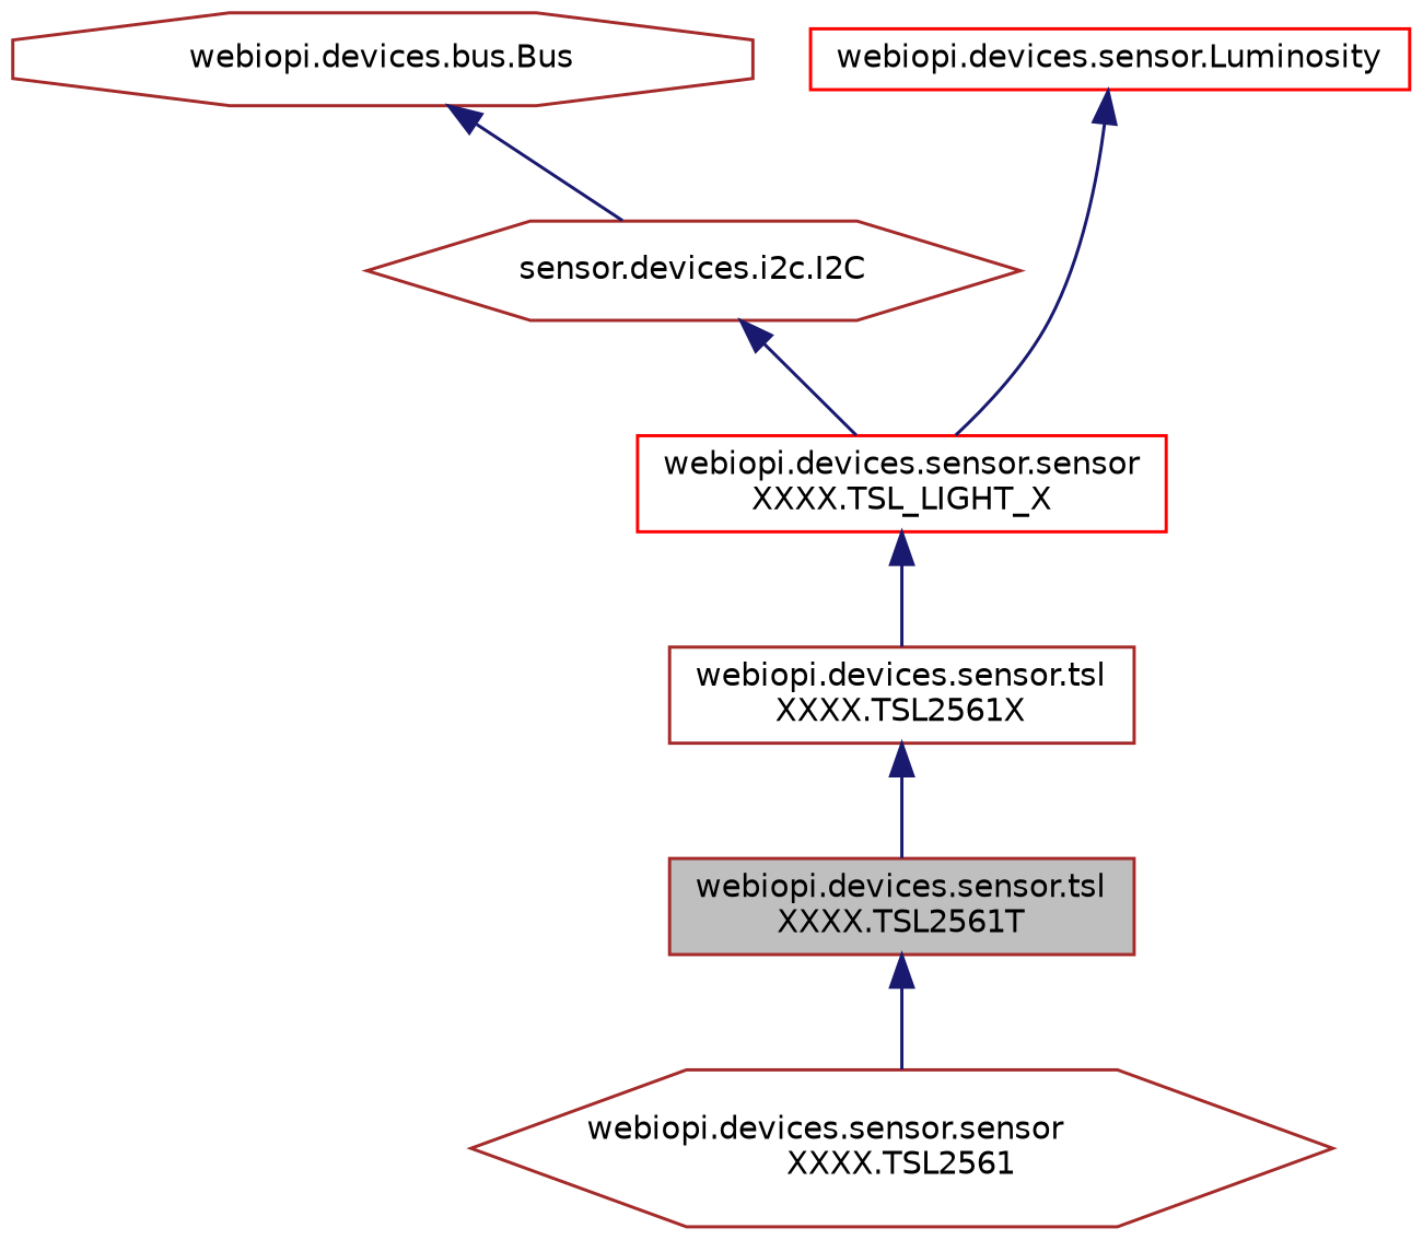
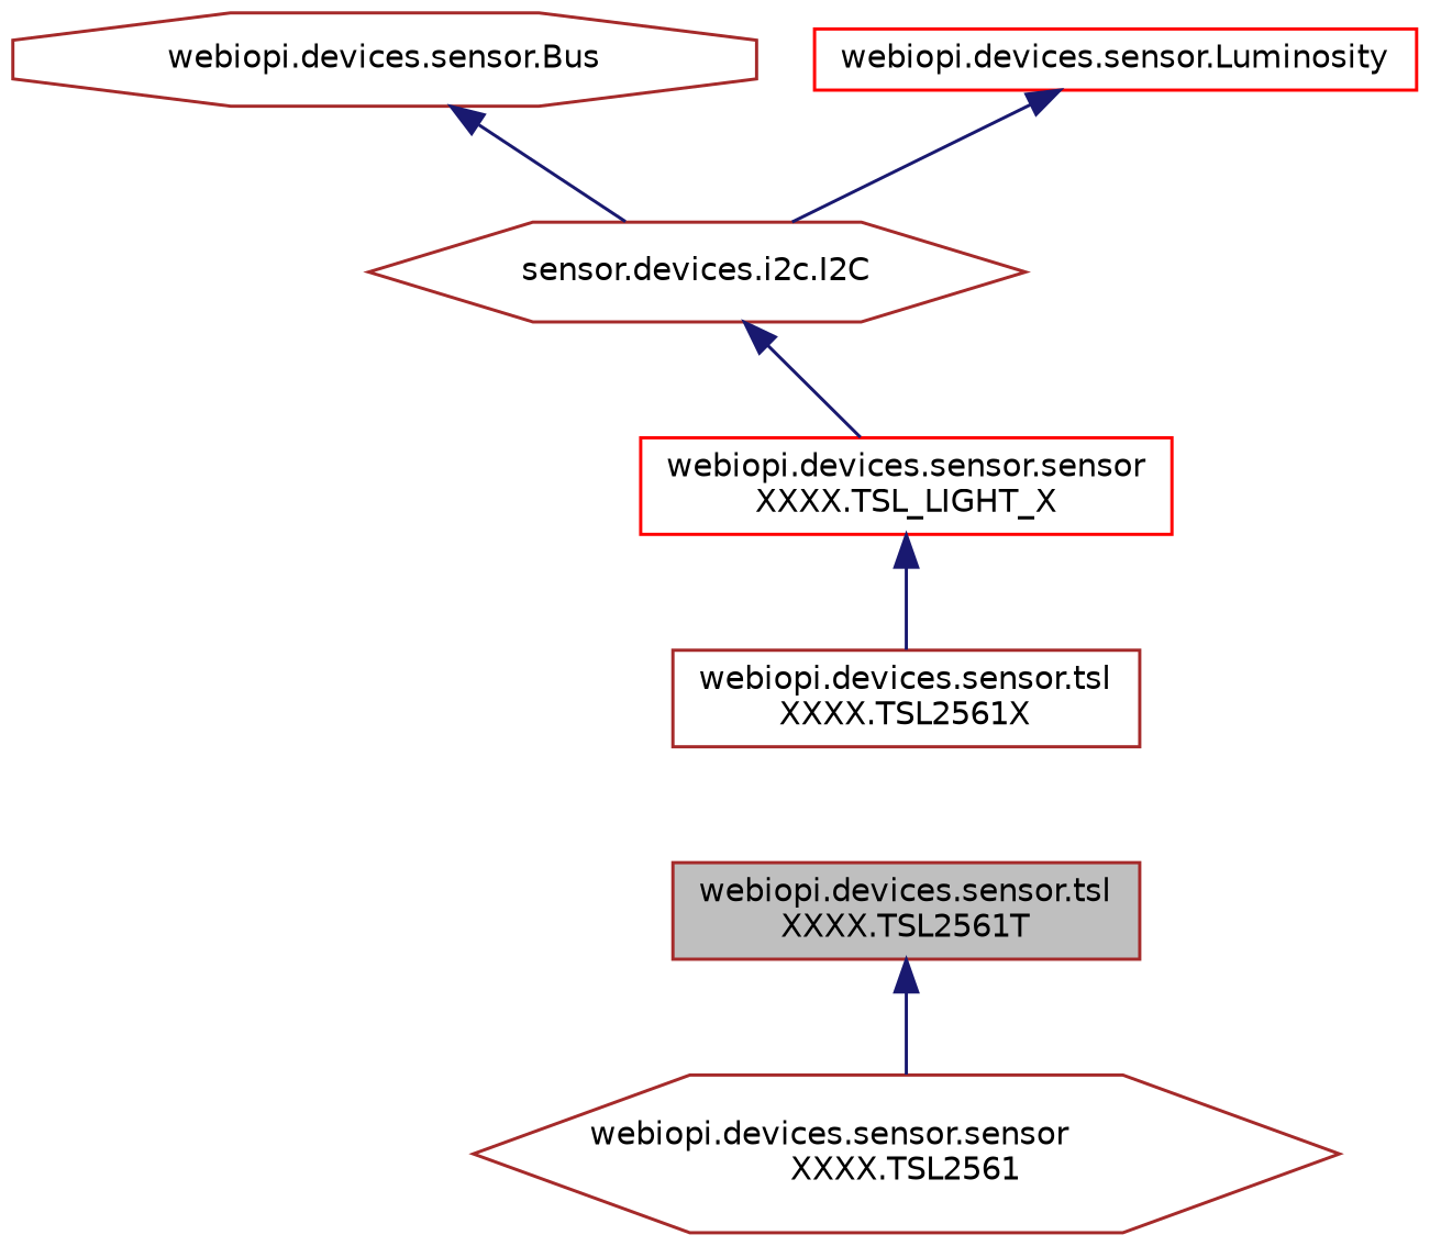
  digraph {
    node [color=brown fillcolor=white fontname=Helvetica fontsize=10 shape=box style=filled]
    edge [color=midnightblue dir=back fontname=Helvetica fontsize=10 labelfontname=Helvetica labelfontsize=10 style=solid]
    n1 [fillcolor=grey75 fontcolor=black height=0.2 label="webiopi.devices.sensor.tsl\lXXXX.TSL2561T" width=0.4]
    n2 [height=0.2 label="webiopi.devices.sensor.sensor\lXXXX.TSL2561" shape=hexagon width=0.4]
    n3 [height=0.2 label="webiopi.devices.sensor.tsl\lXXXX.TSL2561X" width=0.4]
    n4 [color=red height=0.2 label="webiopi.devices.sensor.sensor\lXXXX.TSL_LIGHT_X" width=0.4]
    n5 [height=0.2 label="sensor.devices.i2c.I2C" shape=hexagon width=0.4]
-   n6 [height=0.2 label="webiopi.devices.bus.Bus" shape=octagon width=0.4]
+   n6 [height=0.2 label="webiopi.devices.sensor.Bus" shape=octagon width=0.4]
    n7 [color=red height=0.2 label="webiopi.devices.sensor.Luminosity" width=0.4]
    n1 -> n2
-   n3 -> n1
    n4 -> n3
    n5 -> n4
    n6 -> n5
-   n7 -> n4
+   n7 -> n5
  }
